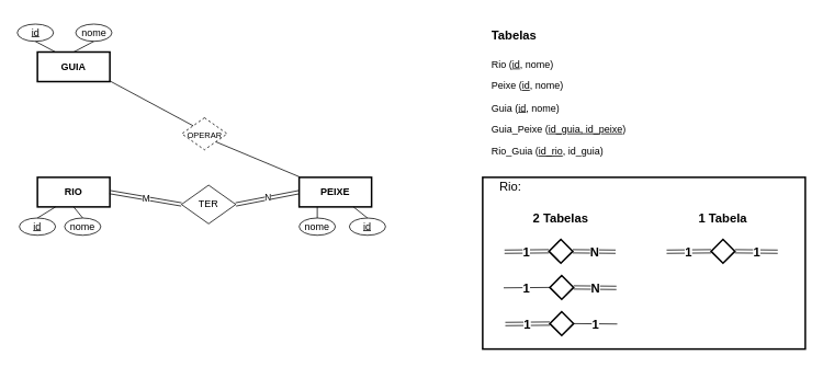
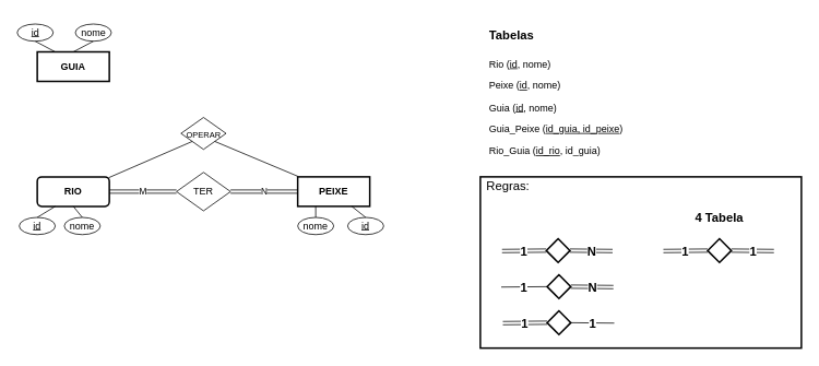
  <mxCell id="0" />
  <mxCell id="1" parent="0" />
  <mxCell id="2" value="&lt;b&gt;GUIA&lt;/b&gt;" style="rounded=0;whiteSpace=wrap;html=1;strokeWidth=2;" vertex="1" parent="1"><mxGeometry x="45" y="62.5" width="88" height="36" as="geometry" /></mxCell>
  <mxCell id="3" value="&lt;b&gt;PEIXE&lt;/b&gt;&lt;span style=&quot;color: rgba(0 , 0 , 0 , 0) ; font-family: &amp;#34;helvetica&amp;#34; , &amp;#34;arial&amp;#34; , sans-serif ; font-size: 0px ; white-space: nowrap&quot;&gt;%3CmxGraphModel%3E%3Croot%3E%3CmxCell%20id%3D%220%22%2F%3E%3CmxCell%20id%3D%221%22%20parent%3D%220%22%2F%3E%3CmxCell%20id%3D%222%22%20value%3D%22%26lt%3Bb%26gt%3BGUIA%26lt%3B%2Fb%26gt%3B%22%20style%3D%22rounded%3D0%3BwhiteSpace%3Dwrap%3Bhtml%3D1%3B%22%20vertex%3D%221%22%20parent%3D%221%22%3E%3CmxGeometry%20x%3D%22233%22%20y%3D%22160%22%20width%3D%2288%22%20height%3D%2236%22%20as%3D%22geometry%22%2F%3E%3C%2FmxCell%3E%3C%2Froot%3E%3C%2FmxGraphModel%3E&lt;/span&gt;" style="rounded=0;whiteSpace=wrap;html=1;strokeWidth=2;" vertex="1" parent="1"><mxGeometry x="363" y="215" width="88" height="36" as="geometry" /></mxCell>
- <mxCell id="4" value="&lt;b&gt;RIO&lt;/b&gt;" style="rounded=0;whiteSpace=wrap;html=1;strokeWidth=2;" vertex="1" parent="1"><mxGeometry x="45" y="215" width="88" height="36" as="geometry" /></mxCell>
- <mxCell id="5" value="TER" style="rhombus;whiteSpace=wrap;html=1;" vertex="1" parent="1"><mxGeometry x="220" y="224.5" width="66" height="47" as="geometry" /></mxCell>
+ <mxCell id="4" value="&lt;b&gt;RIO&lt;/b&gt;" style="whiteSpace=wrap;html=1;strokeWidth=2;rounded=1;" vertex="1" parent="1"><mxGeometry x="45" y="215" width="88" height="36" as="geometry" /></mxCell>
+ <mxCell id="5" value="TER" style="rhombus;whiteSpace=wrap;html=1;" vertex="1" parent="1"><mxGeometry x="215" y="209.5" width="66" height="47" as="geometry" /></mxCell>
  <mxCell id="6" value="M" style="shape=link;html=1;entryX=1;entryY=0.5;entryDx=0;entryDy=0;exitX=0;exitY=0.5;exitDx=0;exitDy=0;" edge="1" parent="1" source="5" target="4"><mxGeometry width="50" height="50" relative="1" as="geometry"><mxPoint x="99" y="147" as="sourcePoint" /><mxPoint x="99" y="116" as="targetPoint" /></mxGeometry></mxCell>
  <mxCell id="7" value="N" style="shape=link;html=1;exitX=0;exitY=0.5;exitDx=0;exitDy=0;entryX=1;entryY=0.5;entryDx=0;entryDy=0;" edge="1" parent="1" source="3" target="5"><mxGeometry width="50" height="50" relative="1" as="geometry"><mxPoint x="225" y="243" as="sourcePoint" /><mxPoint x="288" y="293" as="targetPoint" /></mxGeometry></mxCell>
  <mxCell id="8" value="id" style="ellipse;whiteSpace=wrap;html=1;fontStyle=4" vertex="1" parent="1"><mxGeometry x="20.5" y="28.5" width="44" height="21" as="geometry" /></mxCell>
  <mxCell id="9" value="nome" style="ellipse;whiteSpace=wrap;html=1;fontStyle=0" vertex="1" parent="1"><mxGeometry x="91.5" y="28.5" width="44" height="21" as="geometry" /></mxCell>
  <mxCell id="10" value="id" style="ellipse;whiteSpace=wrap;html=1;fontStyle=4" vertex="1" parent="1"><mxGeometry x="23" y="264.5" width="44" height="21" as="geometry" /></mxCell>
  <mxCell id="11" value="nome" style="ellipse;whiteSpace=wrap;html=1;fontStyle=0" vertex="1" parent="1"><mxGeometry x="78" y="264.5" width="44" height="21" as="geometry" /></mxCell>
  <mxCell id="12" value="id" style="ellipse;whiteSpace=wrap;html=1;fontStyle=4" vertex="1" parent="1"><mxGeometry x="424" y="264.5" width="44" height="21" as="geometry" /></mxCell>
  <mxCell id="13" value="" style="endArrow=none;html=1;entryX=0.25;entryY=1;entryDx=0;entryDy=0;exitX=0.5;exitY=0;exitDx=0;exitDy=0;" edge="1" parent="1" source="10" target="4"><mxGeometry width="50" height="50" relative="1" as="geometry"><mxPoint x="23" y="377" as="sourcePoint" /><mxPoint x="73" y="327" as="targetPoint" /></mxGeometry></mxCell>
  <mxCell id="14" value="" style="endArrow=none;html=1;entryX=0.5;entryY=1;entryDx=0;entryDy=0;exitX=0.5;exitY=0;exitDx=0;exitDy=0;" edge="1" parent="1" source="11" target="4"><mxGeometry width="50" height="50" relative="1" as="geometry"><mxPoint x="55" y="285" as="sourcePoint" /><mxPoint x="77" y="261" as="targetPoint" /></mxGeometry></mxCell>
  <mxCell id="15" value="" style="endArrow=none;html=1;entryX=0.5;entryY=1;entryDx=0;entryDy=0;exitX=0.25;exitY=0;exitDx=0;exitDy=0;" edge="1" parent="1" source="2" target="8"><mxGeometry width="50" height="50" relative="1" as="geometry"><mxPoint x="100.069" y="371.241" as="sourcePoint" /><mxPoint x="89" y="329.5" as="targetPoint" /></mxGeometry></mxCell>
  <mxCell id="16" value="" style="endArrow=none;html=1;entryX=0.5;entryY=1;entryDx=0;entryDy=0;exitX=0.5;exitY=0;exitDx=0;exitDy=0;" edge="1" parent="1" source="2" target="9"><mxGeometry width="50" height="50" relative="1" as="geometry"><mxPoint x="77" y="72.5" as="sourcePoint" /><mxPoint x="55" y="46.5" as="targetPoint" /></mxGeometry></mxCell>
  <mxCell id="17" value="" style="endArrow=none;html=1;entryX=0.75;entryY=1;entryDx=0;entryDy=0;exitX=0.5;exitY=0;exitDx=0;exitDy=0;" edge="1" parent="1" source="12" target="3"><mxGeometry width="50" height="50" relative="1" as="geometry"><mxPoint x="87" y="4" as="sourcePoint" /><mxPoint x="65" y="-22" as="targetPoint" /></mxGeometry></mxCell>
  <mxCell id="18" value="nome" style="ellipse;whiteSpace=wrap;html=1;fontStyle=0" vertex="1" parent="1"><mxGeometry x="363" y="264.5" width="44" height="21" as="geometry" /></mxCell>
  <mxCell id="19" value="" style="endArrow=none;html=1;entryX=0.5;entryY=0;entryDx=0;entryDy=0;exitX=0.25;exitY=1;exitDx=0;exitDy=0;" edge="1" parent="1" source="3" target="18"><mxGeometry width="50" height="50" relative="1" as="geometry"><mxPoint x="417" y="274.5" as="sourcePoint" /><mxPoint x="439" y="261" as="targetPoint" /></mxGeometry></mxCell>
  <mxCell id="20" value="&lt;h1&gt;&lt;font style=&quot;font-size: 15px&quot;&gt;Tabelas&lt;/font&gt;&lt;/h1&gt;&lt;p&gt;Rio (&lt;u&gt;id&lt;/u&gt;, nome)&lt;/p&gt;&lt;p&gt;Peixe (&lt;u&gt;id&lt;/u&gt;, nome)&lt;br&gt;&lt;/p&gt;&lt;p&gt;Guia (&lt;u&gt;id&lt;/u&gt;, nome)&lt;br&gt;&lt;/p&gt;&lt;p&gt;Guia_Peixe (&lt;u&gt;id_guia, id_peixe)&lt;/u&gt;&lt;/p&gt;&lt;p&gt;Rio_Guia (&lt;u&gt;id_rio&lt;/u&gt;,&amp;nbsp;id_guia)&lt;br&gt;&lt;/p&gt;" style="text;html=1;strokeColor=none;fillColor=none;spacing=5;spacingTop=-20;whiteSpace=wrap;overflow=hidden;rounded=0;" vertex="1" parent="1"><mxGeometry x="592" y="20" width="190" height="183" as="geometry" /></mxCell>
  <mxCell id="21" value="" style="group" vertex="1" connectable="0" parent="1"><mxGeometry x="586" y="215" width="392" height="209" as="geometry" /></mxCell>
  <mxCell id="22" value="" style="group" vertex="1" connectable="0" parent="21"><mxGeometry width="392" height="209" as="geometry" /></mxCell>
  <mxCell id="23" value="" style="rounded=0;whiteSpace=wrap;html=1;strokeWidth=2;fontSize=15;" vertex="1" parent="22"><mxGeometry width="392" height="209" as="geometry" /></mxCell>
  <mxCell id="24" value="" style="rhombus;whiteSpace=wrap;html=1;strokeWidth=2;fontStyle=1;fontSize=15;" vertex="1" parent="22"><mxGeometry x="80.5" y="75.5" width="29" height="29" as="geometry" /></mxCell>
  <mxCell id="25" value="1" style="shape=link;html=1;entryX=0;entryY=0.5;entryDx=0;entryDy=0;fontStyle=1;fontSize=15;" edge="1" parent="22" target="24"><mxGeometry width="50" height="50" relative="1" as="geometry"><mxPoint x="26.5" y="90.5" as="sourcePoint" /><mxPoint x="116.5" y="176.5" as="targetPoint" /></mxGeometry></mxCell>
  <mxCell id="26" value="N" style="shape=link;html=1;entryX=1;entryY=0.5;entryDx=0;entryDy=0;fontStyle=1;fontSize=15;" edge="1" parent="22" target="24"><mxGeometry width="50" height="50" relative="1" as="geometry"><mxPoint x="161.5" y="90.5" as="sourcePoint" /><mxPoint x="90.5" y="100" as="targetPoint" /></mxGeometry></mxCell>
  <mxCell id="27" value="" style="rhombus;whiteSpace=wrap;html=1;strokeWidth=2;fontStyle=1;fontSize=15;" vertex="1" parent="22"><mxGeometry x="81.5" y="119.5" width="29" height="29" as="geometry" /></mxCell>
  <mxCell id="28" value="N" style="shape=link;html=1;entryX=1;entryY=0.5;entryDx=0;entryDy=0;fontStyle=1;fontSize=15;" edge="1" parent="22" target="27"><mxGeometry width="50" height="50" relative="1" as="geometry"><mxPoint x="162.5" y="134.5" as="sourcePoint" /><mxPoint x="91.5" y="144" as="targetPoint" /></mxGeometry></mxCell>
  <mxCell id="29" value="1" style="endArrow=none;html=1;entryX=0;entryY=0.5;entryDx=0;entryDy=0;fontStyle=1;fontSize=15;" edge="1" parent="22" target="27"><mxGeometry width="50" height="50" relative="1" as="geometry"><mxPoint x="25.5" y="134.5" as="sourcePoint" /><mxPoint x="75.5" y="169.5" as="targetPoint" /></mxGeometry></mxCell>
  <mxCell id="30" value="" style="rhombus;whiteSpace=wrap;html=1;strokeWidth=2;fontStyle=1;fontSize=15;" vertex="1" parent="22"><mxGeometry x="81.5" y="163.5" width="29" height="29" as="geometry" /></mxCell>
  <mxCell id="31" value="1" style="shape=link;html=1;entryX=0;entryY=0.5;entryDx=0;entryDy=0;fontStyle=1;fontSize=15;" edge="1" parent="22" target="30"><mxGeometry width="50" height="50" relative="1" as="geometry"><mxPoint x="27.5" y="178.5" as="sourcePoint" /><mxPoint x="117.5" y="264.5" as="targetPoint" /></mxGeometry></mxCell>
  <mxCell id="32" value="1" style="endArrow=none;html=1;entryX=1;entryY=0.5;entryDx=0;entryDy=0;fontStyle=1;fontSize=15;" edge="1" parent="22" target="30"><mxGeometry width="50" height="50" relative="1" as="geometry"><mxPoint x="163.5" y="178.5" as="sourcePoint" /><mxPoint x="75.5" y="213.5" as="targetPoint" /></mxGeometry></mxCell>
  <mxCell id="33" value="" style="rhombus;whiteSpace=wrap;html=1;strokeWidth=2;fontStyle=1;fontSize=15;" vertex="1" parent="22"><mxGeometry x="277.5" y="75.5" width="29" height="29" as="geometry" /></mxCell>
  <mxCell id="34" value="1" style="shape=link;html=1;entryX=0;entryY=0.5;entryDx=0;entryDy=0;fontStyle=1;fontSize=15;" edge="1" parent="22" target="33"><mxGeometry width="50" height="50" relative="1" as="geometry"><mxPoint x="223.5" y="90.5" as="sourcePoint" /><mxPoint x="313.5" y="176.5" as="targetPoint" /></mxGeometry></mxCell>
  <mxCell id="35" value="1" style="shape=link;html=1;entryX=1;entryY=0.5;entryDx=0;entryDy=0;fontStyle=1;fontSize=15;" edge="1" parent="22" target="33"><mxGeometry width="50" height="50" relative="1" as="geometry"><mxPoint x="358.5" y="90.5" as="sourcePoint" /><mxPoint x="287.5" y="100" as="targetPoint" /></mxGeometry></mxCell>
- <mxCell id="36" value="2 Tabelas" style="text;html=1;strokeColor=none;fillColor=none;align=center;verticalAlign=middle;whiteSpace=wrap;rounded=0;fontStyle=1;fontSize=15;" vertex="1" parent="22"><mxGeometry x="55" y="34" width="80" height="30" as="geometry" /></mxCell>
- <mxCell id="37" value="1 Tabela" style="text;html=1;strokeColor=none;fillColor=none;align=center;verticalAlign=middle;whiteSpace=wrap;rounded=0;fontStyle=1;fontSize=15;" vertex="1" parent="22"><mxGeometry x="252" y="34" width="80" height="30" as="geometry" /></mxCell>
- <mxCell id="38" value="Rio:" style="text;html=1;strokeColor=none;fillColor=none;align=center;verticalAlign=middle;whiteSpace=wrap;rounded=0;fontSize=15;" vertex="1" parent="22"><mxGeometry width="68" height="20" as="geometry" /></mxCell>
- <mxCell id="39" value="&lt;font size=&quot;1&quot;&gt;OPERAR&lt;/font&gt;" style="rhombus;whiteSpace=wrap;html=1;strokeWidth=1;fontSize=15;dashed=1;" vertex="1" parent="1"><mxGeometry x="220.5" y="142.5" width="55" height="39" as="geometry" /></mxCell>
- <mxCell id="40" value="" style="endArrow=none;html=1;fontSize=15;entryX=0;entryY=0;entryDx=0;entryDy=0;exitX=1.002;exitY=0.981;exitDx=0;exitDy=0;exitPerimeter=0;" edge="1" parent="1" source="2" target="39"><mxGeometry width="50" height="50" relative="1" as="geometry"><mxPoint x="20" y="495" as="sourcePoint" /><mxPoint x="70" y="445" as="targetPoint" /></mxGeometry></mxCell>
+ <mxCell id="37" value="4 Tabela" style="text;html=1;strokeColor=none;fillColor=none;align=center;verticalAlign=middle;whiteSpace=wrap;rounded=0;fontStyle=1;fontSize=15;" vertex="1" parent="22"><mxGeometry x="252" y="34" width="80" height="30" as="geometry" /></mxCell>
+ <mxCell id="38" value="Regras:" style="text;html=1;strokeColor=none;fillColor=none;align=center;verticalAlign=middle;whiteSpace=wrap;rounded=0;fontSize=15;" vertex="1" parent="22"><mxGeometry width="68" height="20" as="geometry" /></mxCell>
+ <mxCell id="39" value="&lt;font size=&quot;1&quot;&gt;OPERAR&lt;/font&gt;" style="rhombus;whiteSpace=wrap;html=1;strokeWidth=1;fontSize=15;" vertex="1" parent="1"><mxGeometry x="220.5" y="142.5" width="55" height="39" as="geometry" /></mxCell>
  <mxCell id="41" value="" style="endArrow=none;html=1;fontSize=15;entryX=0.002;entryY=-0.019;entryDx=0;entryDy=0;exitX=1;exitY=1;exitDx=0;exitDy=0;entryPerimeter=0;" edge="1" parent="1" source="39" target="3"><mxGeometry width="50" height="50" relative="1" as="geometry"><mxPoint x="143.176" y="29.316" as="sourcePoint" /><mxPoint x="248.75" y="107.75" as="targetPoint" /></mxGeometry></mxCell>
+ <mxCell id="42" value="" style="endArrow=none;html=1;fontSize=15;entryX=0.992;entryY=0.028;entryDx=0;entryDy=0;exitX=0;exitY=1;exitDx=0;exitDy=0;entryPerimeter=0;" edge="1" parent="1" source="39" target="4"><mxGeometry width="50" height="50" relative="1" as="geometry"><mxPoint x="153.176" y="39.316" as="sourcePoint" /><mxPoint x="258.75" y="117.75" as="targetPoint" /></mxGeometry></mxCell>
